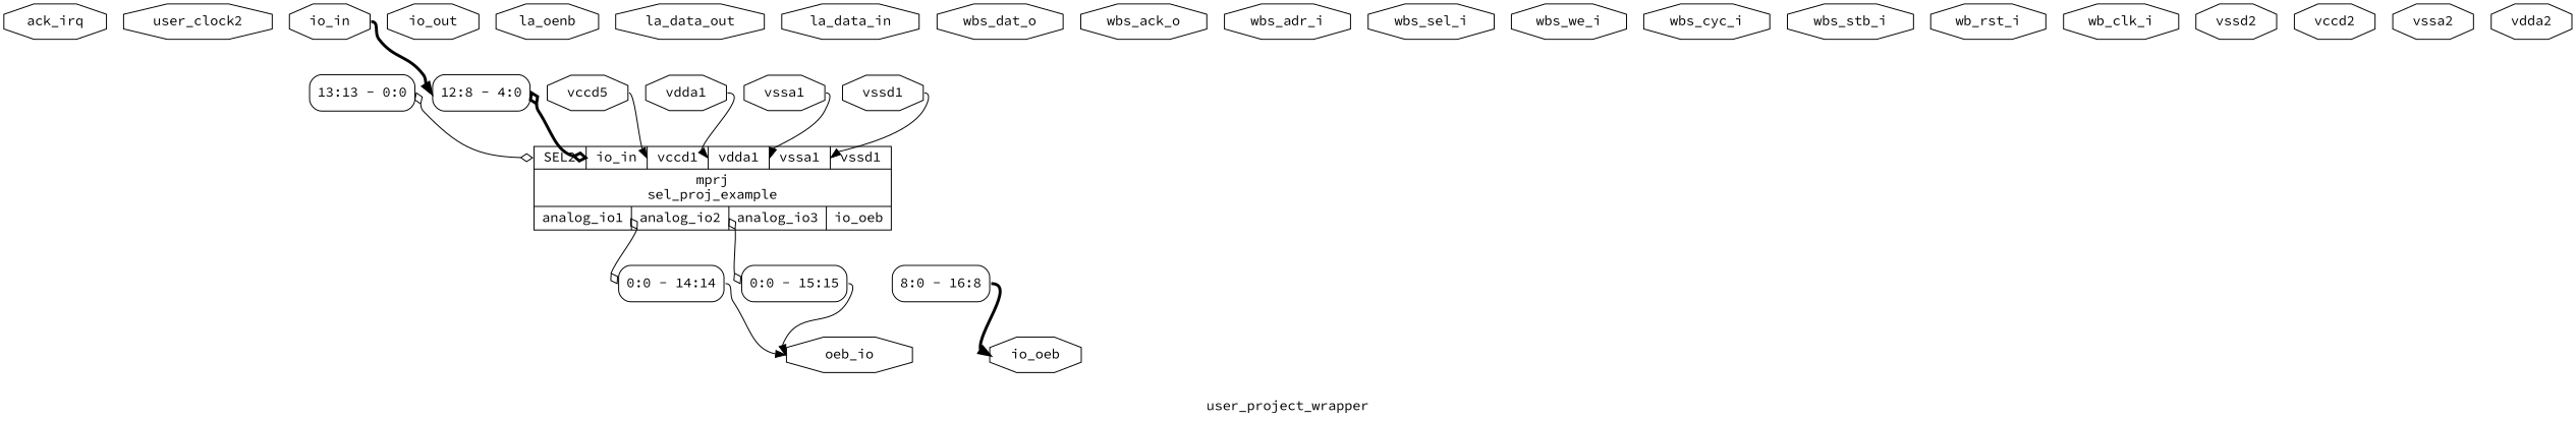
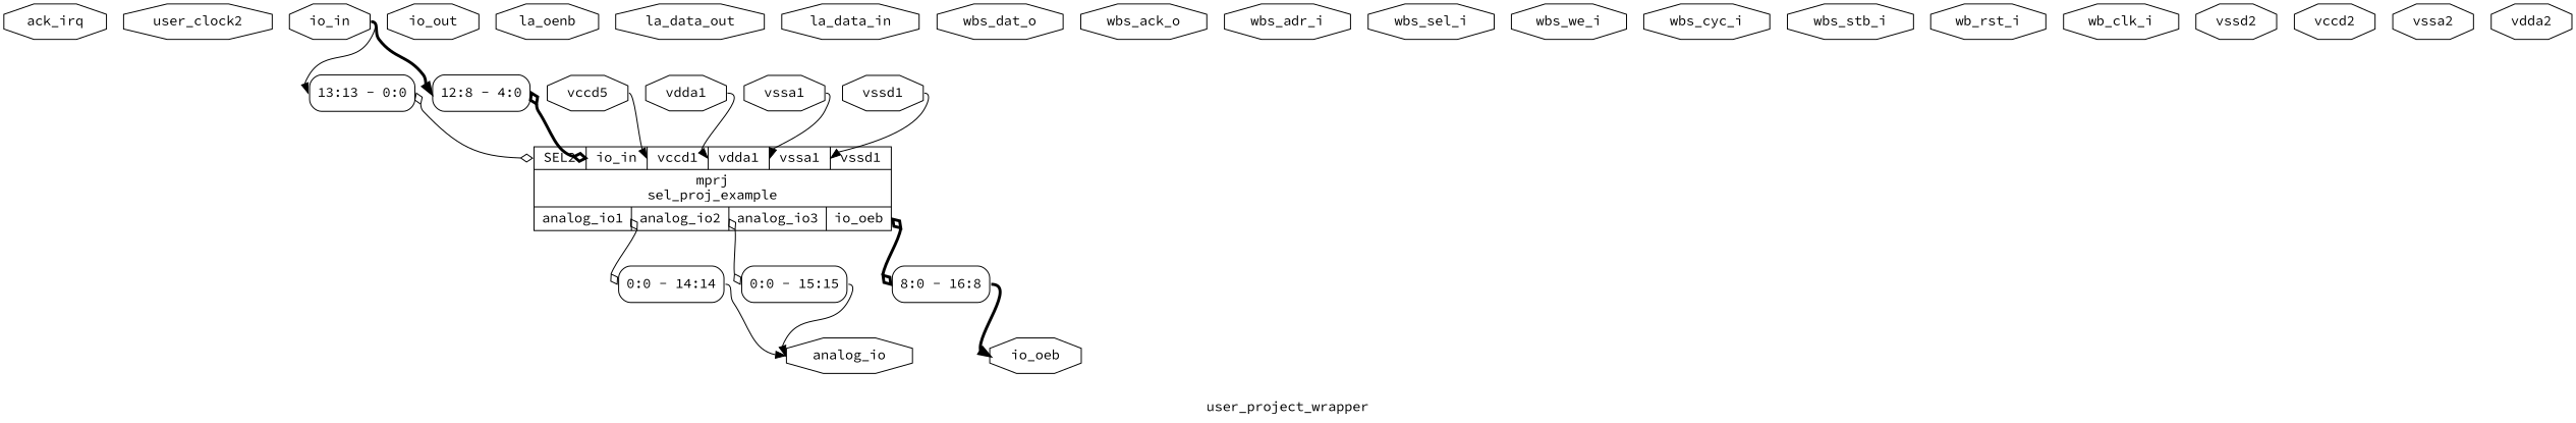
  digraph {
    fontname="Source Code Pro"
    label=user_project_wrapper
    rankdir=TB
    remincross=true
    node [color=black fontcolor=black fontname="Source Code Pro" shape=octagon]
    edge [color=black fontcolor=black fontname="Source Code Pro" headport=w tailport=e]
    n1 [label=ack_irq]
    n2 [label=user_clock2]
-   n3 [label=oeb_io]
+   n3 [label=analog_io]
    n4 [label=io_oeb]
    n5 [label=io_out]
    n6 [label=io_in]
    n7 [label="<s0> 13:13 - 0:0 " shape=record style=rounded]
    n8 [label="<s0> 12:8 - 4:0 " shape=record style=rounded]
    n9 [label="{{<p28> SEL2|<p6> io_in|<p23> vccd1|<p27> vdda1|<p25> vssa1|<p21> vssd1}|mprj\nsel_proj_example|{<p29> analog_io1|<p30> analog_io2|<p31> analog_io3|<p4> io_oeb}}" shape=record color="" fontcolor=""]
    n10 [label=la_oenb]
    n11 [label=la_data_out]
    n12 [label=la_data_in]
    n13 [label=wbs_dat_o]
    n14 [label=wbs_ack_o]
    n15 [label=wbs_adr_i]
    n16 [label=wbs_sel_i]
    n17 [label=wbs_we_i]
    n18 [label=wbs_cyc_i]
    n19 [label=wbs_stb_i]
    n20 [label=wb_rst_i]
    n21 [label=wb_clk_i]
    n22 [label=vssd2]
    n23 [label=vssd1]
    n24 [label="<s0> 0:0 - 15:15 " shape=record style=rounded]
    n25 [label="<s0> 0:0 - 14:14 " shape=record style=rounded]
    n26 [label="<s0> 8:0 - 16:8 " shape=record style=rounded]
    n27 [label=vccd2]
    n28 [label=vccd5]
    n29 [label=vssa2]
    n30 [label=vssa1]
    n31 [label=vdda2]
    n32 [label=vdda1]
+   n6 -> n7 [headport="s0:w"]
    n6 -> n8 [headport="s0:w" style="setlinewidth(3)"]
    n7 -> n9 [arrowhead=odiamond arrowtail=odiamond dir=both headport="p28:w"]
    n8 -> n9 [arrowhead=odiamond arrowtail=odiamond dir=both headport="p6:w" style="setlinewidth(3)"]
    n9 -> n24 [arrowhead=odiamond arrowtail=odiamond dir=both tailport="p30:e"]
    n9 -> n25 [arrowhead=odiamond arrowtail=odiamond dir=both tailport="p29:e"]
+   n9 -> n26 [arrowhead=odiamond arrowtail=odiamond dir=both style="setlinewidth(3)" tailport="p4:e"]
    n23 -> n9 [headport="p21:w"]
    n24 -> n3 [tailport="s0:e"]
    n25 -> n3 [tailport="s0:e"]
    n26 -> n4 [style="setlinewidth(3)" tailport="s0:e"]
    n28 -> n9 [headport="p23:w"]
    n30 -> n9 [headport="p25:w"]
    n32 -> n9 [headport="p27:w"]
  }
